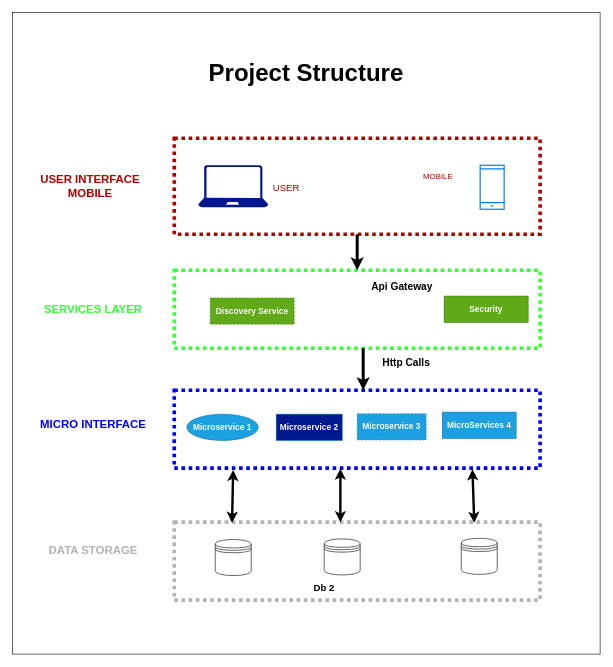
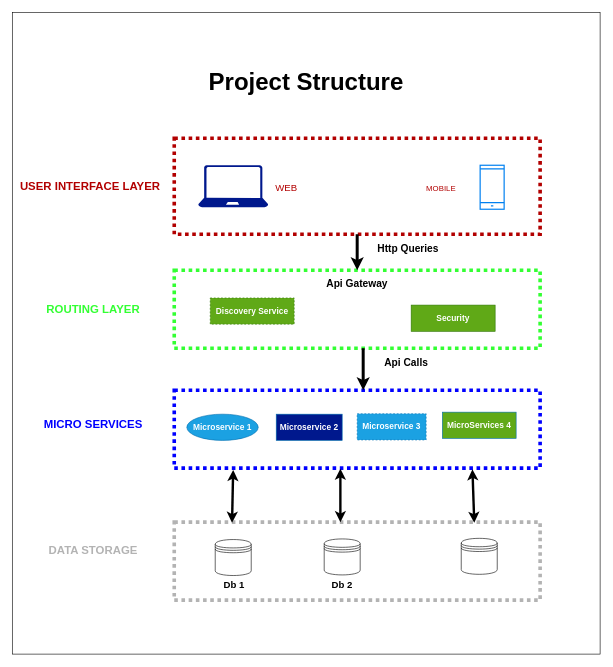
  <mxCell id="0" />
  <mxCell id="1" parent="0" />
  <mxCell id="2" value="" style="rounded=0;whiteSpace=wrap;html=1;" parent="1" vertex="1"><mxGeometry x="20" y="20" width="980" height="1070" as="geometry" /></mxCell>
  <mxCell id="3" value="" style="rounded=0;whiteSpace=wrap;html=1;dashed=1;strokeWidth=6;strokeColor=#B20000;dashPattern=1 1;" parent="1" vertex="1"><mxGeometry x="290" y="230" width="610" height="160" as="geometry" /></mxCell>
- <mxCell id="4" value="&lt;font style=&quot;font-size: 19px;&quot; color=&quot;#b20000&quot;&gt;&lt;b&gt;USER INTERFACE MOBILE&lt;/b&gt;&lt;/font&gt;" style="text;html=1;strokeColor=none;fillColor=none;align=center;verticalAlign=middle;whiteSpace=wrap;rounded=0;" parent="1" vertex="1"><mxGeometry x="30" y="282.5" width="240" height="55" as="geometry" /></mxCell>
+ <mxCell id="4" value="&lt;font style=&quot;font-size: 19px;&quot; color=&quot;#b20000&quot;&gt;&lt;b&gt;USER INTERFACE LAYER&lt;/b&gt;&lt;/font&gt;" style="text;html=1;strokeColor=none;fillColor=none;align=center;verticalAlign=middle;whiteSpace=wrap;rounded=0;" parent="1" vertex="1"><mxGeometry x="30" y="282.5" width="240" height="55" as="geometry" /></mxCell>
  <mxCell id="5" value="" style="sketch=0;aspect=fixed;pointerEvents=1;shadow=0;dashed=0;html=1;strokeColor=none;labelPosition=center;verticalLabelPosition=bottom;verticalAlign=top;align=center;fillColor=#00188D;shape=mxgraph.azure.laptop" parent="1" vertex="1"><mxGeometry x="330" y="275" width="116.67" height="70" as="geometry" /></mxCell>
  <mxCell id="6" value="" style="html=1;verticalLabelPosition=bottom;align=center;labelBackgroundColor=#ffffff;verticalAlign=top;strokeWidth=2;strokeColor=#0080F0;shadow=0;dashed=0;shape=mxgraph.ios7.icons.smartphone;" parent="1" vertex="1"><mxGeometry x="800" y="275" width="40" height="73.33" as="geometry" /></mxCell>
- <mxCell id="7" value="&lt;font color=&quot;#b20000&quot; style=&quot;font-size: 16px;&quot;&gt;USER&lt;/font&gt;" style="text;html=1;strokeColor=none;fillColor=none;align=center;verticalAlign=middle;whiteSpace=wrap;rounded=0;" parent="1" vertex="1"><mxGeometry x="446.67" y="296.67" width="60" height="30" as="geometry" /></mxCell>
- <mxCell id="8" value="&lt;font style=&quot;font-size: 13px;&quot; color=&quot;#b20000&quot;&gt;MOBILE&lt;/font&gt;" style="text;html=1;strokeColor=none;fillColor=none;align=center;verticalAlign=middle;whiteSpace=wrap;rounded=0;" parent="1" vertex="1"><mxGeometry x="695" y="276" width="70" height="35" as="geometry" /></mxCell>
+ <mxCell id="7" value="&lt;font color=&quot;#b20000&quot; style=&quot;font-size: 16px;&quot;&gt;WEB&lt;/font&gt;" style="text;html=1;strokeColor=none;fillColor=none;align=center;verticalAlign=middle;whiteSpace=wrap;rounded=0;" parent="1" vertex="1"><mxGeometry x="446.67" y="296.67" width="60" height="30" as="geometry" /></mxCell>
+ <mxCell id="8" value="&lt;font style=&quot;font-size: 13px;&quot; color=&quot;#b20000&quot;&gt;MOBILE&lt;/font&gt;" style="text;html=1;strokeColor=none;fillColor=none;align=center;verticalAlign=middle;whiteSpace=wrap;rounded=0;" parent="1" vertex="1"><mxGeometry x="700" y="296" width="70" height="35" as="geometry" /></mxCell>
  <mxCell id="9" value="" style="rounded=0;whiteSpace=wrap;html=1;dashed=1;strokeWidth=6;strokeColor=#33FF33;dashPattern=1 1;" parent="1" vertex="1"><mxGeometry x="290" y="450" width="610" height="130" as="geometry" /></mxCell>
- <mxCell id="10" value="&lt;font color=&quot;#33ff33&quot; style=&quot;font-size: 19px;&quot;&gt;&lt;b&gt;SERVICES LAYER&lt;/b&gt;&lt;/font&gt;" style="text;html=1;strokeColor=none;fillColor=none;align=center;verticalAlign=middle;whiteSpace=wrap;rounded=0;" parent="1" vertex="1"><mxGeometry x="40" y="487.5" width="230" height="55" as="geometry" /></mxCell>
+ <mxCell id="10" value="&lt;font color=&quot;#33ff33&quot; style=&quot;font-size: 19px;&quot;&gt;&lt;b&gt;ROUTING LAYER&lt;/b&gt;&lt;/font&gt;" style="text;html=1;strokeColor=none;fillColor=none;align=center;verticalAlign=middle;whiteSpace=wrap;rounded=0;" parent="1" vertex="1"><mxGeometry x="40" y="487.5" width="230" height="55" as="geometry" /></mxCell>
  <mxCell id="11" value="&lt;b&gt;&lt;font style=&quot;font-size: 14px;&quot;&gt;Discovery Service&lt;/font&gt;&lt;/b&gt;" style="rounded=0;whiteSpace=wrap;html=1;fillColor=#60a917;fontColor=#ffffff;strokeColor=#2D7600;dashed=1;" parent="1" vertex="1"><mxGeometry x="350" y="496.25" width="140" height="43.75" as="geometry" /></mxCell>
- <mxCell id="12" value="&lt;b&gt;&lt;font style=&quot;font-size: 14px;&quot;&gt;Security&lt;/font&gt;&lt;/b&gt;" style="rounded=0;whiteSpace=wrap;html=1;fillColor=#60a917;fontColor=#ffffff;strokeColor=#2D7600;" parent="1" vertex="1"><mxGeometry x="740" y="493.13" width="140" height="43.75" as="geometry" /></mxCell>
- <mxCell id="13" value="&lt;b&gt;&lt;font style=&quot;font-size: 17px;&quot;&gt;Api Gateway&lt;/font&gt;&lt;/b&gt;" style="text;html=1;strokeColor=none;fillColor=none;align=center;verticalAlign=middle;whiteSpace=wrap;rounded=0;" parent="1" vertex="1"><mxGeometry x="610" y="462.5" width="120" height="30" as="geometry" /></mxCell>
+ <mxCell id="12" value="&lt;b&gt;&lt;font style=&quot;font-size: 14px;&quot;&gt;Security&lt;/font&gt;&lt;/b&gt;" style="rounded=0;whiteSpace=wrap;html=1;fillColor=#60a917;fontColor=#ffffff;strokeColor=#2D7600;" parent="1" vertex="1"><mxGeometry x="685" y="508.13" width="140" height="43.75" as="geometry" /></mxCell>
+ <mxCell id="13" value="&lt;b&gt;&lt;font style=&quot;font-size: 17px;&quot;&gt;Api Gateway&lt;/font&gt;&lt;/b&gt;" style="text;html=1;strokeColor=none;fillColor=none;align=center;verticalAlign=middle;whiteSpace=wrap;rounded=0;" parent="1" vertex="1"><mxGeometry x="535" y="457.5" width="120" height="30" as="geometry" /></mxCell>
  <mxCell id="14" value="" style="endArrow=classic;html=1;rounded=0;strokeWidth=5;exitX=0.5;exitY=1;exitDx=0;exitDy=0;entryX=0.5;entryY=0;entryDx=0;entryDy=0;" parent="1" source="3" target="9" edge="1"><mxGeometry width="50" height="50" relative="1" as="geometry"><mxPoint x="620" y="490" as="sourcePoint" /><mxPoint x="670" y="440" as="targetPoint" /></mxGeometry></mxCell>
+ <mxCell id="15" value="&lt;b&gt;&lt;font style=&quot;font-size: 17px;&quot;&gt;Http Queries&lt;/font&gt;&lt;/b&gt;" style="text;html=1;strokeColor=none;fillColor=none;align=center;verticalAlign=middle;whiteSpace=wrap;rounded=0;" parent="1" vertex="1"><mxGeometry x="620" y="400" width="120" height="30" as="geometry" /></mxCell>
  <mxCell id="16" value="" style="rounded=0;whiteSpace=wrap;html=1;dashed=1;strokeWidth=6;dashPattern=1 1;strokeColor=#0000FF;" parent="1" vertex="1"><mxGeometry x="290" y="650" width="610" height="130" as="geometry" /></mxCell>
- <mxCell id="17" value="&lt;font color=&quot;#0000ff&quot; style=&quot;font-size: 19px;&quot;&gt;&lt;b&gt;MICRO INTERFACE&lt;/b&gt;&lt;/font&gt;" style="text;html=1;strokeColor=none;fillColor=none;align=center;verticalAlign=middle;whiteSpace=wrap;rounded=0;" parent="1" vertex="1"><mxGeometry x="40" y="680" width="230" height="55" as="geometry" /></mxCell>
+ <mxCell id="17" value="&lt;font color=&quot;#0000ff&quot; style=&quot;font-size: 19px;&quot;&gt;&lt;b&gt;MICRO SERVICES&lt;/b&gt;&lt;/font&gt;" style="text;html=1;strokeColor=none;fillColor=none;align=center;verticalAlign=middle;whiteSpace=wrap;rounded=0;" parent="1" vertex="1"><mxGeometry x="40" y="680" width="230" height="55" as="geometry" /></mxCell>
  <mxCell id="18" value="&lt;b&gt;&lt;font style=&quot;font-size: 14px;&quot;&gt;Microservice 1&lt;/font&gt;&lt;/b&gt;" style="ellipse;whiteSpace=wrap;html=1;fillColor=#1ba1e2;fontColor=#ffffff;strokeColor=#006EAF;" parent="1" vertex="1"><mxGeometry x="311" y="690" width="119" height="43.75" as="geometry" /></mxCell>
  <mxCell id="19" value="&lt;span style=&quot;font-size: 14px;&quot;&gt;&lt;b&gt;Microservice 2&lt;/b&gt;&lt;/span&gt;" style="rounded=0;whiteSpace=wrap;html=1;fillColor=#00188d;fontColor=#ffffff;strokeColor=#006EAF;" parent="1" vertex="1"><mxGeometry x="460" y="690" width="110" height="43.75" as="geometry" /></mxCell>
  <mxCell id="20" value="&lt;span style=&quot;font-size: 14px;&quot;&gt;&lt;b&gt;Microservice 3&lt;/b&gt;&lt;/span&gt;" style="rounded=0;whiteSpace=wrap;html=1;fillColor=#1ba1e2;fontColor=#ffffff;strokeColor=#006EAF;dashed=1;" parent="1" vertex="1"><mxGeometry x="595" y="689.25" width="115" height="43.75" as="geometry" /></mxCell>
- <mxCell id="21" value="&lt;b&gt;&lt;font style=&quot;font-size: 14px;&quot;&gt;MicroServices 4&lt;/font&gt;&lt;/b&gt;" style="rounded=0;whiteSpace=wrap;html=1;fillColor=#1ba1e2;fontColor=#ffffff;strokeColor=#006EAF;" parent="1" vertex="1"><mxGeometry x="737" y="686.62" width="123" height="43.75" as="geometry" /></mxCell>
+ <mxCell id="21" value="&lt;b&gt;&lt;font style=&quot;font-size: 14px;&quot;&gt;MicroServices 4&lt;/font&gt;&lt;/b&gt;" style="rounded=0;whiteSpace=wrap;html=1;fillColor=#60a917;fontColor=#ffffff;strokeColor=#006EAF;" parent="1" vertex="1"><mxGeometry x="737" y="686.62" width="123" height="43.75" as="geometry" /></mxCell>
  <mxCell id="22" value="" style="endArrow=classic;html=1;rounded=0;strokeWidth=5;" parent="1" edge="1"><mxGeometry width="50" height="50" relative="1" as="geometry"><mxPoint x="605" y="580" as="sourcePoint" /><mxPoint x="605" y="650" as="targetPoint" /><Array as="points"><mxPoint x="605" y="650" /></Array></mxGeometry></mxCell>
- <mxCell id="23" value="&lt;b&gt;&lt;font style=&quot;font-size: 17px;&quot;&gt;Http Calls&lt;/font&gt;&lt;/b&gt;" style="text;html=1;strokeColor=none;fillColor=none;align=center;verticalAlign=middle;whiteSpace=wrap;rounded=0;" parent="1" vertex="1"><mxGeometry x="617" y="590" width="120" height="30" as="geometry" /></mxCell>
+ <mxCell id="23" value="&lt;b&gt;&lt;font style=&quot;font-size: 17px;&quot;&gt;Api Calls&lt;/font&gt;&lt;/b&gt;" style="text;html=1;strokeColor=none;fillColor=none;align=center;verticalAlign=middle;whiteSpace=wrap;rounded=0;" parent="1" vertex="1"><mxGeometry x="617" y="590" width="120" height="30" as="geometry" /></mxCell>
  <mxCell id="24" value="" style="rounded=0;whiteSpace=wrap;html=1;dashed=1;strokeWidth=6;dashPattern=1 1;strokeColor=#B3B3B3;" parent="1" vertex="1"><mxGeometry x="290" y="870" width="610" height="130" as="geometry" /></mxCell>
  <mxCell id="25" value="&lt;font color=&quot;#b3b3b3&quot; style=&quot;font-size: 19px; background-color: rgb(255, 255, 255);&quot;&gt;&lt;b&gt;DATA STORAGE&lt;/b&gt;&lt;/font&gt;" style="text;html=1;strokeColor=none;fillColor=none;align=center;verticalAlign=middle;whiteSpace=wrap;rounded=0;" parent="1" vertex="1"><mxGeometry x="40" y="890" width="230" height="55" as="geometry" /></mxCell>
  <mxCell id="26" value="" style="shape=datastore;whiteSpace=wrap;html=1;" parent="1" vertex="1"><mxGeometry x="358.34" y="899" width="60" height="60" as="geometry" /></mxCell>
  <mxCell id="27" value="" style="shape=datastore;whiteSpace=wrap;html=1;" parent="1" vertex="1"><mxGeometry x="540" y="898" width="60" height="60" as="geometry" /></mxCell>
  <mxCell id="28" value="" style="shape=datastore;whiteSpace=wrap;html=1;" parent="1" vertex="1"><mxGeometry x="768.5" y="897" width="60" height="60" as="geometry" /></mxCell>
- <mxCell id="30" value="&lt;span style=&quot;font-size: 16px;&quot;&gt;&lt;b&gt;Db 2&lt;/b&gt;&lt;/span&gt;" style="text;html=1;strokeColor=none;fillColor=none;align=center;verticalAlign=middle;whiteSpace=wrap;rounded=0;" parent="1" vertex="1"><mxGeometry x="470" y="964" width="140" height="31" as="geometry" /></mxCell>
+ <mxCell id="29" value="&lt;font style=&quot;font-size: 16px;&quot;&gt;&lt;b&gt;Db 1&lt;/b&gt;&lt;/font&gt;" style="text;html=1;strokeColor=none;fillColor=none;align=center;verticalAlign=middle;whiteSpace=wrap;rounded=0;" parent="1" vertex="1"><mxGeometry x="320" y="959" width="140" height="31" as="geometry" /></mxCell>
+ <mxCell id="30" value="&lt;span style=&quot;font-size: 16px;&quot;&gt;&lt;b&gt;Db 2&lt;/b&gt;&lt;/span&gt;" style="text;html=1;strokeColor=none;fillColor=none;align=center;verticalAlign=middle;whiteSpace=wrap;rounded=0;" parent="1" vertex="1"><mxGeometry x="500" y="959" width="140" height="31" as="geometry" /></mxCell>
  <mxCell id="31" value="" style="endArrow=classic;startArrow=classic;html=1;rounded=0;strokeWidth=4;entryX=0.161;entryY=1.023;entryDx=0;entryDy=0;entryPerimeter=0;exitX=0.158;exitY=0.009;exitDx=0;exitDy=0;exitPerimeter=0;" parent="1" source="24" target="16" edge="1"><mxGeometry width="50" height="50" relative="1" as="geometry"><mxPoint x="480" y="970" as="sourcePoint" /><mxPoint x="530" y="920" as="targetPoint" /></mxGeometry></mxCell>
  <mxCell id="32" value="" style="endArrow=classic;startArrow=classic;html=1;rounded=0;strokeWidth=4;entryX=0.454;entryY=1.007;entryDx=0;entryDy=0;entryPerimeter=0;" parent="1" target="16" edge="1"><mxGeometry width="50" height="50" relative="1" as="geometry"><mxPoint x="567" y="870" as="sourcePoint" /><mxPoint x="398" y="793" as="targetPoint" /></mxGeometry></mxCell>
  <mxCell id="33" value="" style="endArrow=classic;startArrow=classic;html=1;rounded=0;strokeWidth=4;entryX=0.815;entryY=1.015;entryDx=0;entryDy=0;entryPerimeter=0;exitX=0.82;exitY=0.009;exitDx=0;exitDy=0;exitPerimeter=0;" parent="1" source="24" target="16" edge="1"><mxGeometry width="50" height="50" relative="1" as="geometry"><mxPoint x="577" y="880" as="sourcePoint" /><mxPoint x="577" y="791" as="targetPoint" /></mxGeometry></mxCell>
- <mxCell id="34" value="&lt;font style=&quot;font-size: 40px;&quot;&gt;&lt;b&gt;Project Structure&lt;/b&gt;&lt;/font&gt;" style="text;html=1;strokeColor=none;fillColor=none;align=center;verticalAlign=middle;whiteSpace=wrap;rounded=0;" vertex="1" parent="1"><mxGeometry x="310" y="105" width="400" height="30" as="geometry" /></mxCell>
+ <mxCell id="34" value="&lt;font style=&quot;font-size: 40px;&quot;&gt;&lt;b&gt;Project Structure&lt;/b&gt;&lt;/font&gt;" style="text;html=1;strokeColor=none;fillColor=none;align=center;verticalAlign=middle;whiteSpace=wrap;rounded=0;" vertex="1" parent="1"><mxGeometry x="310" y="120" width="400" height="30" as="geometry" /></mxCell>
